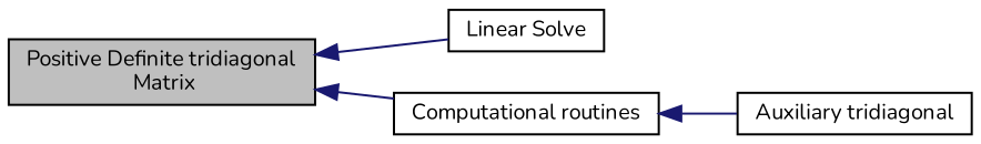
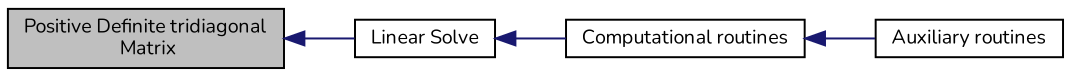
  digraph {
    fontname=Nunito
    rankdir=LR
    node [color=black fillcolor=white fontname=Nunito fontsize=10 shape=record style=filled]
    edge [color=midnightblue dir=back fontname=Nunito fontsize=10 labelfontname=Helvetica labelfontsize=10 shape=plaintext style=solid]
    n1 [height=0.2 label="Linear Solve" width=0.4]
    n2 [fillcolor=grey75 fontcolor=black height=0.2 label="Positive Definite tridiagonal\l Matrix" width=0.4]
    n3 [height=0.2 label="Computational routines" width=0.4]
-   n4 [height=0.2 label="Auxiliary tridiagonal" width=0.4]
+   n4 [height=0.2 label="Auxiliary routines" width=0.4]
    n2 -> n1
-   n2 -> n3
+   n1 -> n3
    n3 -> n4
  }
